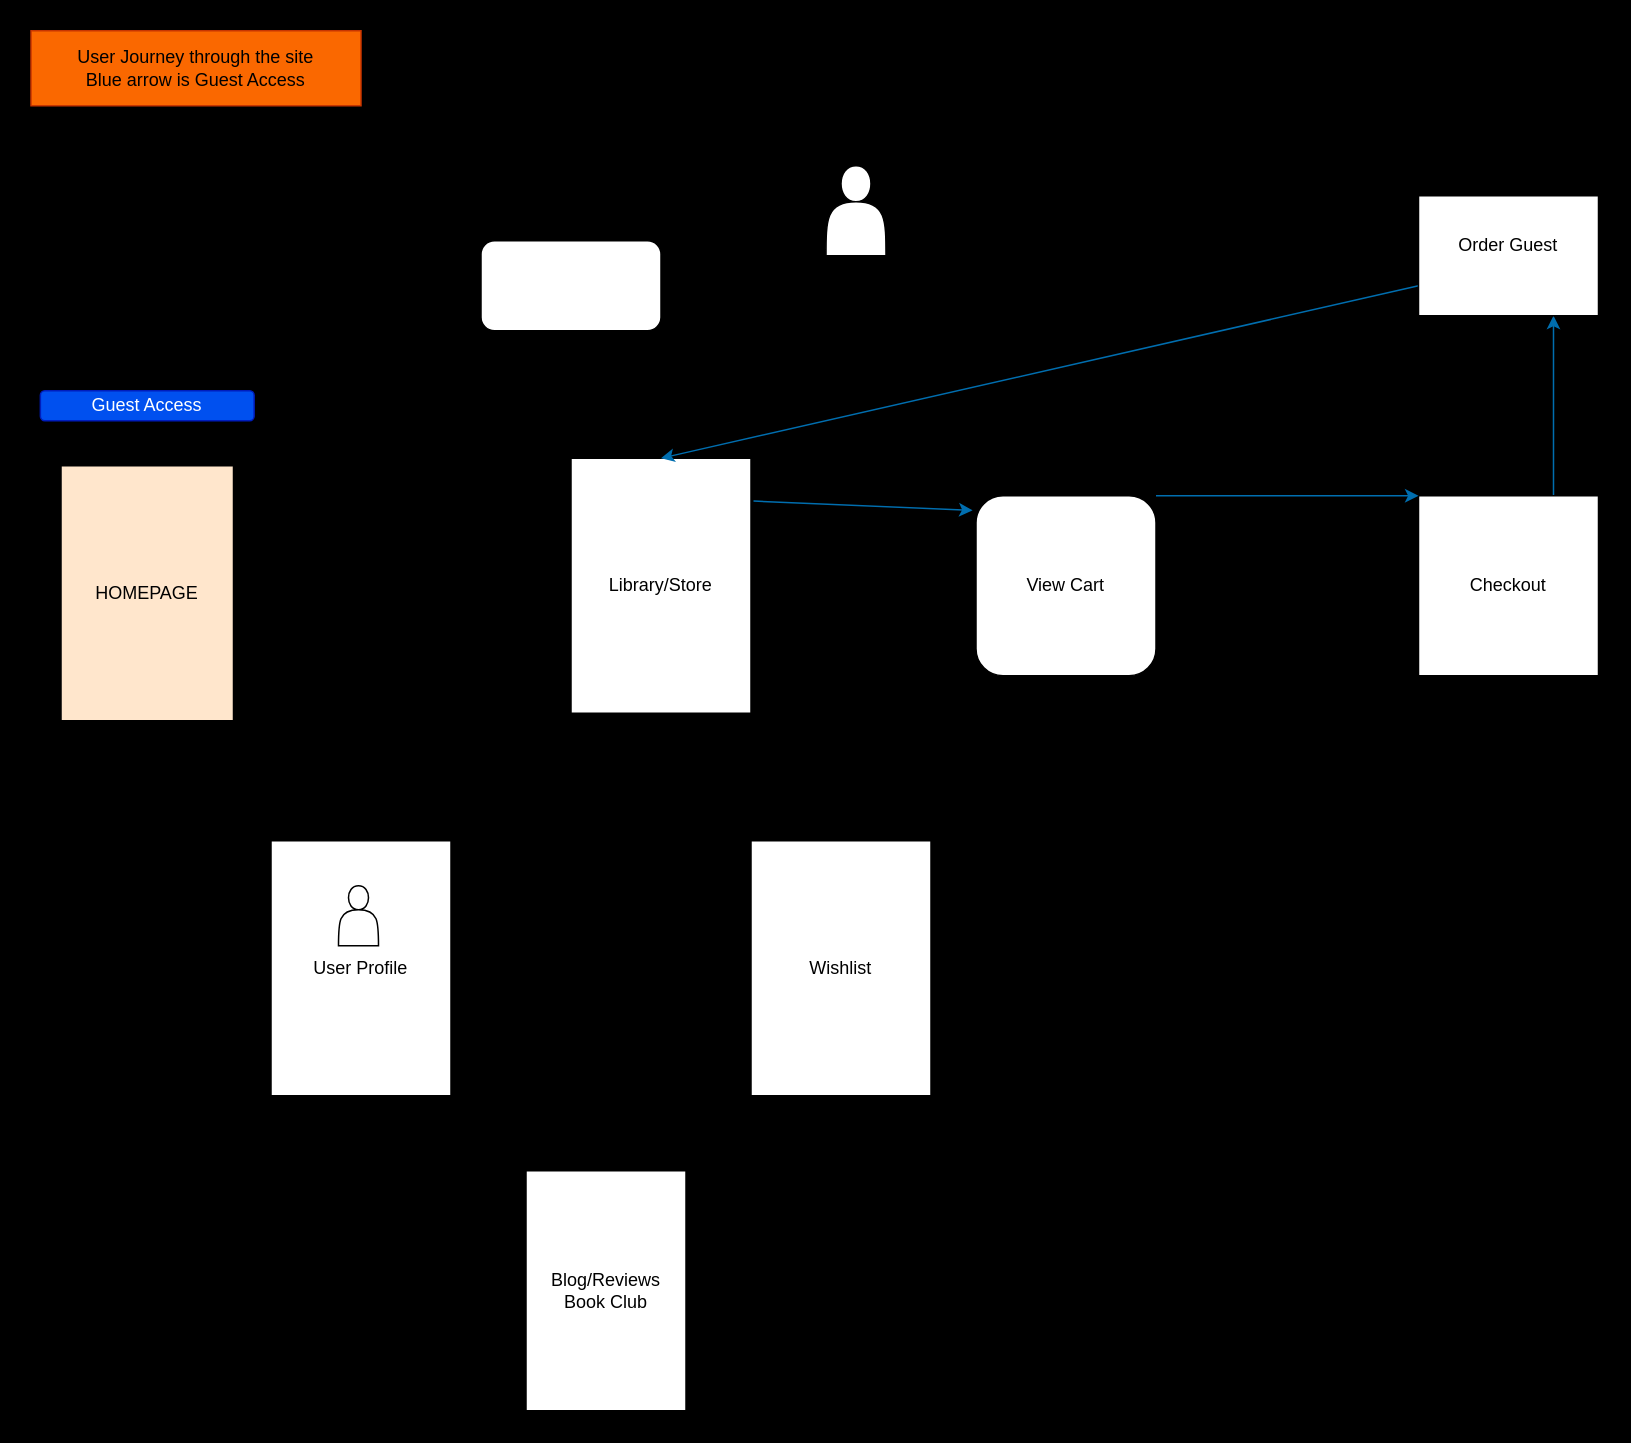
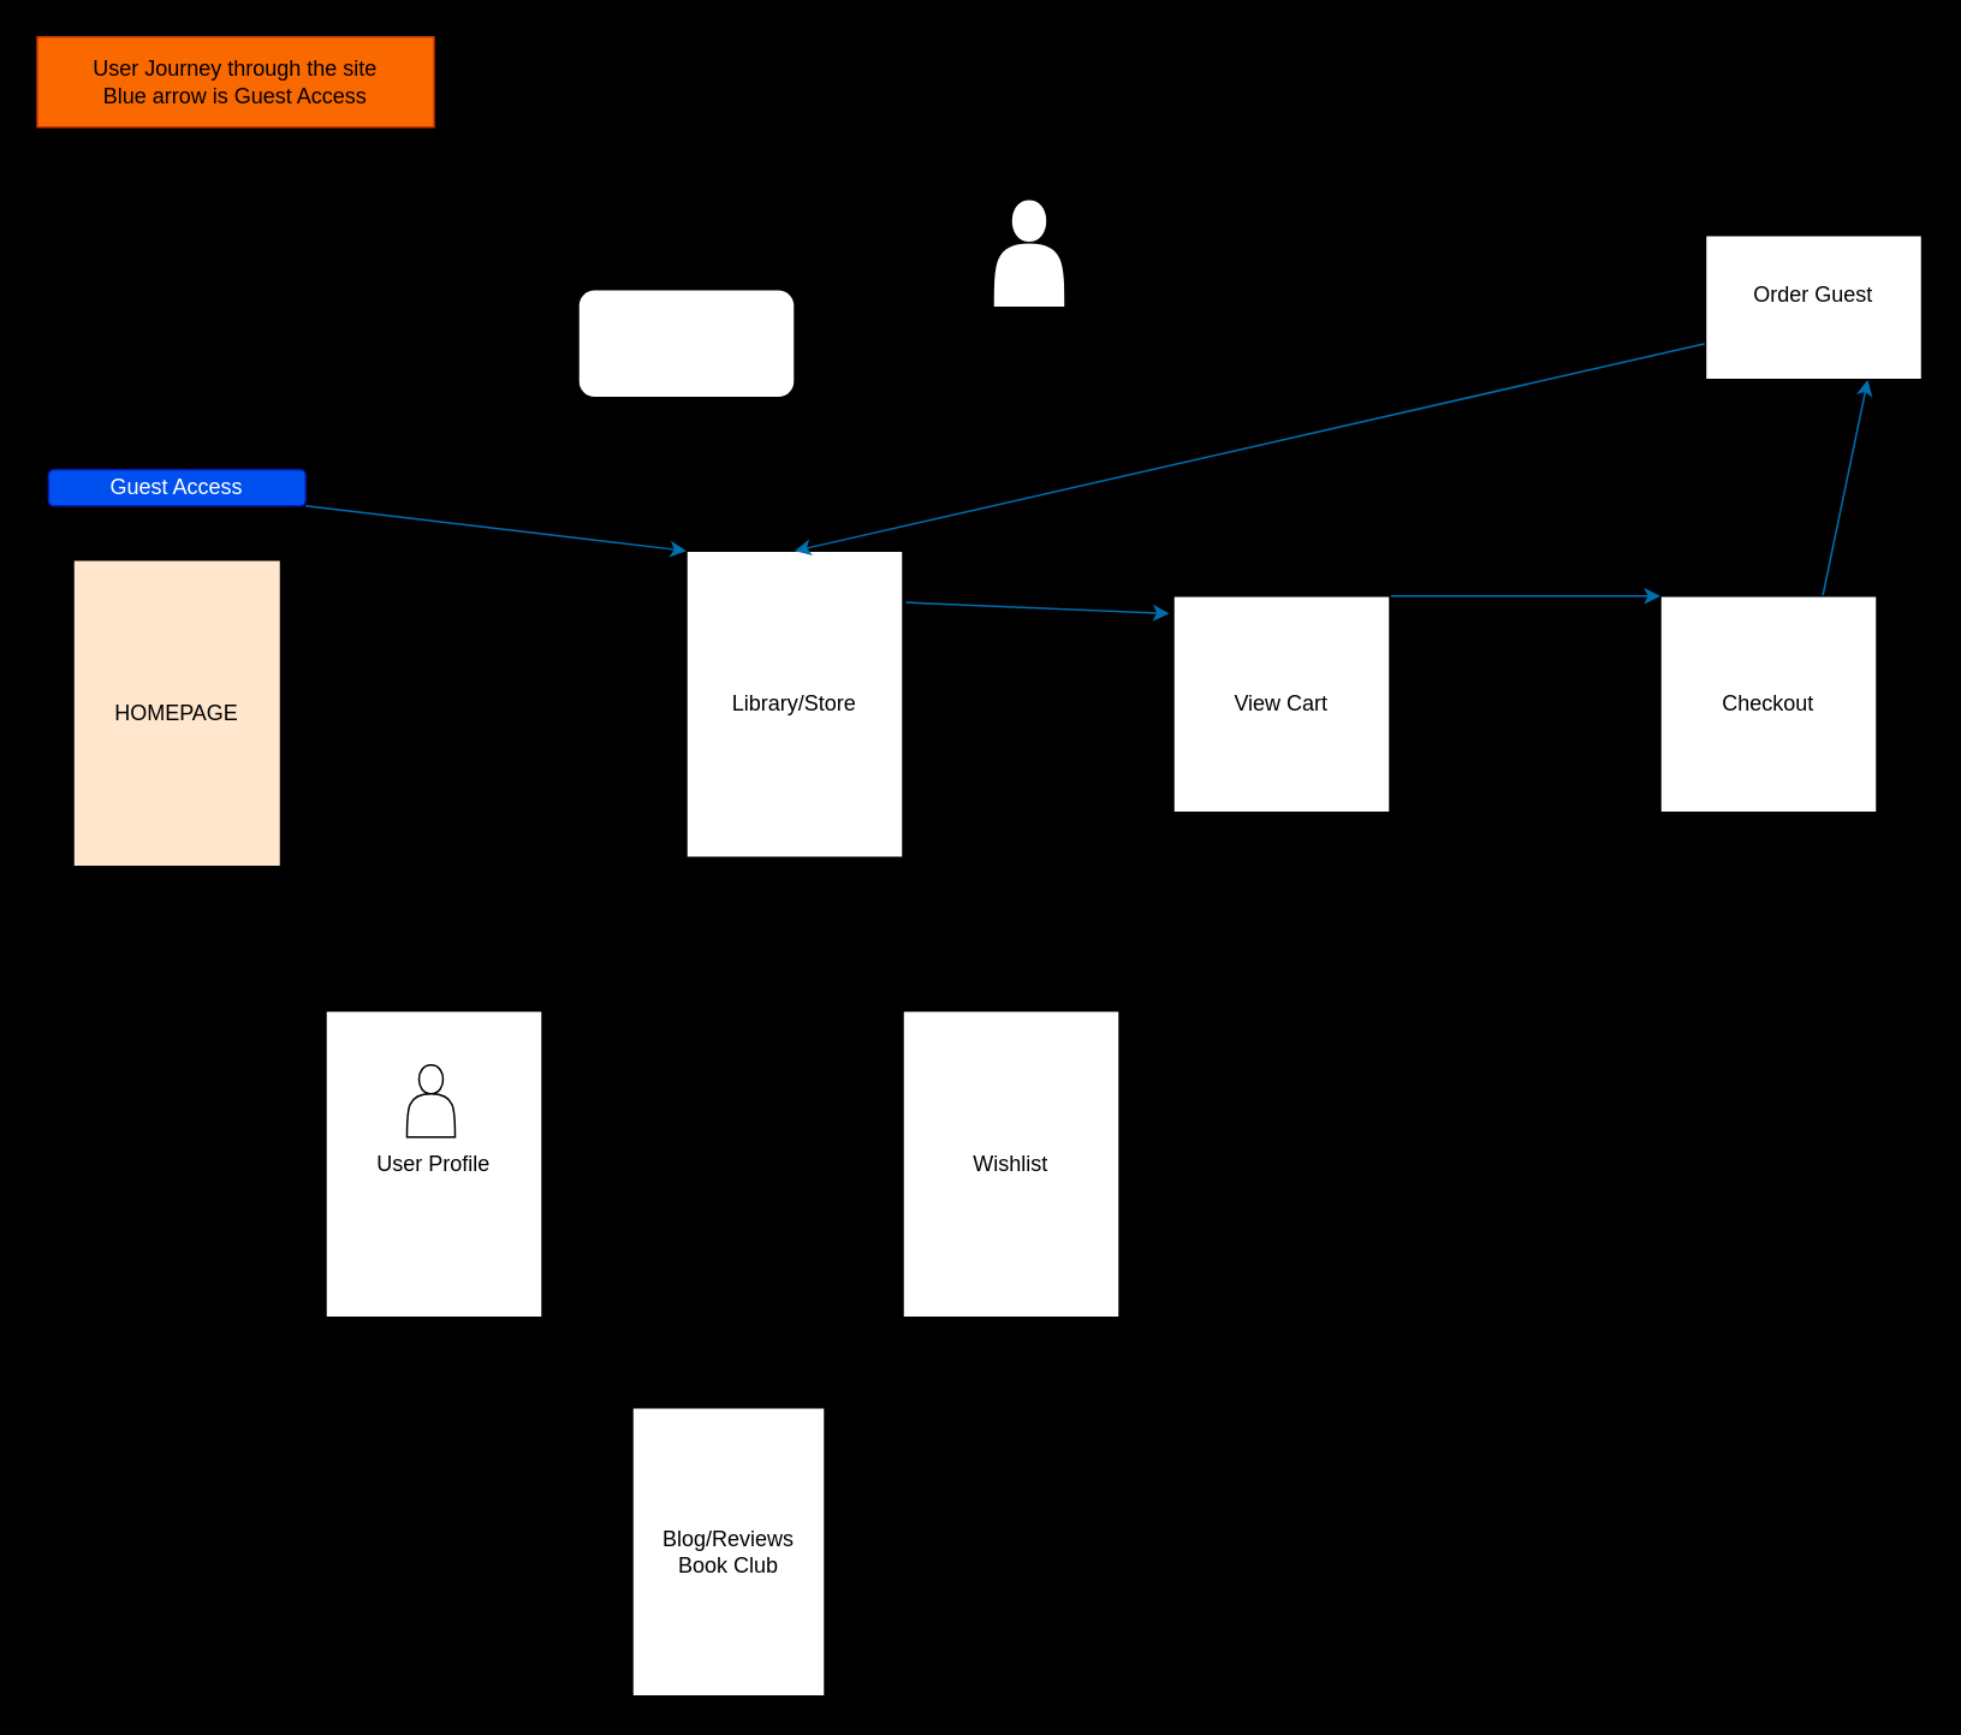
  <mxCell id="0" />
  <mxCell id="1" parent="0" />
  <mxCell id="2" value="Blog/Reviews&lt;br&gt;Book Club" style="rounded=0;whiteSpace=wrap;html=1;" parent="1" vertex="1"><mxGeometry x="350" y="780" width="106.67" height="160" as="geometry" /></mxCell>
  <mxCell id="3" style="edgeStyle=none;html=1;exitX=0.5;exitY=0;exitDx=0;exitDy=0;entryX=0;entryY=1;entryDx=0;entryDy=0;" parent="1" source="6" target="10" edge="1"><mxGeometry relative="1" as="geometry" /></mxCell>
  <mxCell id="4" style="edgeStyle=none;html=1;exitX=1;exitY=0;exitDx=0;exitDy=0;entryX=0;entryY=0;entryDx=0;entryDy=0;dashed=1;" parent="1" source="6" target="15" edge="1"><mxGeometry relative="1" as="geometry"><Array as="points" /></mxGeometry></mxCell>
  <mxCell id="5" style="edgeStyle=none;html=1;exitX=1;exitY=1;exitDx=0;exitDy=0;entryX=0;entryY=0;entryDx=0;entryDy=0;" parent="1" source="6" target="2" edge="1"><mxGeometry relative="1" as="geometry" /></mxCell>
  <mxCell id="6" value="User Profile" style="rounded=0;whiteSpace=wrap;html=1;" parent="1" vertex="1"><mxGeometry x="180" y="560" width="120" height="170" as="geometry" /></mxCell>
  <mxCell id="7" style="edgeStyle=none;html=1;exitX=1;exitY=1;exitDx=0;exitDy=0;entryX=0;entryY=0;entryDx=0;entryDy=0;endArrow=none;" parent="1" source="10" target="15" edge="1"><mxGeometry relative="1" as="geometry" /></mxCell>
  <mxCell id="8" style="edgeStyle=none;html=1;exitX=1;exitY=0.5;exitDx=0;exitDy=0;" parent="1" source="10" edge="1"><mxGeometry relative="1" as="geometry"><mxPoint x="790" y="395" as="targetPoint" /></mxGeometry></mxCell>
  <mxCell id="9" style="edgeStyle=none;html=1;exitX=1.014;exitY=0.168;exitDx=0;exitDy=0;entryX=-0.019;entryY=0.081;entryDx=0;entryDy=0;fillColor=#1ba1e2;strokeColor=#006EAF;exitPerimeter=0;entryPerimeter=0;" parent="1" source="10" target="22" edge="1"><mxGeometry relative="1" as="geometry" /></mxCell>
  <mxCell id="10" value="Library/Store" style="rounded=0;whiteSpace=wrap;html=1;" parent="1" vertex="1"><mxGeometry x="380" y="305" width="120" height="170" as="geometry" /></mxCell>
  <mxCell id="11" style="edgeStyle=none;html=1;exitX=1;exitY=0.5;exitDx=0;exitDy=0;entryX=0;entryY=0.5;entryDx=0;entryDy=0;" parent="1" source="12" target="10" edge="1"><mxGeometry relative="1" as="geometry" /></mxCell>
  <mxCell id="12" value="HOMEPAGE" style="rounded=0;whiteSpace=wrap;html=1;fillColor=#ffe6cc;" parent="1" vertex="1"><mxGeometry x="40" y="310" width="115" height="170" as="geometry" /></mxCell>
  <mxCell id="13" style="edgeStyle=none;html=1;exitX=1;exitY=0;exitDx=0;exitDy=0;entryX=0.329;entryY=1.014;entryDx=0;entryDy=0;entryPerimeter=0;" parent="1" source="15" target="22" edge="1"><mxGeometry relative="1" as="geometry" /></mxCell>
  <mxCell id="14" style="edgeStyle=none;html=1;exitX=0.25;exitY=1;exitDx=0;exitDy=0;entryX=1;entryY=0;entryDx=0;entryDy=0;" parent="1" source="15" target="2" edge="1"><mxGeometry relative="1" as="geometry" /></mxCell>
  <mxCell id="15" value="Wishlist" style="rounded=0;whiteSpace=wrap;html=1;" parent="1" vertex="1"><mxGeometry x="500" y="560" width="120" height="170" as="geometry" /></mxCell>
  <mxCell id="16" style="edgeStyle=none;html=1;exitX=0.5;exitY=0;exitDx=0;exitDy=0;entryX=0.5;entryY=1;entryDx=0;entryDy=0;" parent="1" source="18" target="28" edge="1"><mxGeometry relative="1" as="geometry" /></mxCell>
  <mxCell id="17" style="edgeStyle=none;html=1;exitX=0.75;exitY=0;exitDx=0;exitDy=0;entryX=0.75;entryY=1;entryDx=0;entryDy=0;fillColor=#1ba1e2;strokeColor=#006EAF;" parent="1" source="18" target="28" edge="1"><mxGeometry relative="1" as="geometry" /></mxCell>
- <mxCell id="18" value="Checkout" style="rounded=0;whiteSpace=wrap;html=1;" parent="1" vertex="1"><mxGeometry x="945" y="330" width="120" height="120" as="geometry" /></mxCell>
+ <mxCell id="18" value="Checkout" style="rounded=0;whiteSpace=wrap;html=1;" parent="1" vertex="1"><mxGeometry x="920" y="330" width="120" height="120" as="geometry" /></mxCell>
  <mxCell id="19" style="edgeStyle=none;html=1;exitX=1;exitY=0.5;exitDx=0;exitDy=0;entryX=0;entryY=0.5;entryDx=0;entryDy=0;" parent="1" source="22" target="18" edge="1"><mxGeometry relative="1" as="geometry" /></mxCell>
  <mxCell id="20" style="edgeStyle=none;html=1;exitX=0;exitY=0.25;exitDx=0;exitDy=0;entryX=1;entryY=0.303;entryDx=0;entryDy=0;entryPerimeter=0;" parent="1" source="22" target="10" edge="1"><mxGeometry relative="1" as="geometry" /></mxCell>
  <mxCell id="21" style="edgeStyle=none;html=1;exitX=1;exitY=0;exitDx=0;exitDy=0;entryX=0;entryY=0;entryDx=0;entryDy=0;fillColor=#1ba1e2;strokeColor=#006EAF;" parent="1" source="22" target="18" edge="1"><mxGeometry relative="1" as="geometry" /></mxCell>
- <mxCell id="22" value="View Cart" style="whiteSpace=wrap;html=1;rounded=1;" parent="1" vertex="1"><mxGeometry x="650" y="330" width="120" height="120" as="geometry" /></mxCell>
+ <mxCell id="22" value="View Cart" style="rounded=0;whiteSpace=wrap;html=1;" parent="1" vertex="1"><mxGeometry x="650" y="330" width="120" height="120" as="geometry" /></mxCell>
+ <mxCell id="23" style="edgeStyle=none;html=1;exitX=1;exitY=1;exitDx=0;exitDy=0;entryX=0;entryY=0;entryDx=0;entryDy=0;fillColor=#1ba1e2;strokeColor=#006EAF;" parent="1" source="24" target="10" edge="1"><mxGeometry relative="1" as="geometry" /></mxCell>
  <mxCell id="24" value="Guest Access" style="rounded=1;whiteSpace=wrap;html=1;fillColor=#0050ef;fontColor=#ffffff;strokeColor=#001DBC;" parent="1" vertex="1"><mxGeometry x="26.25" y="260" width="142.5" height="20" as="geometry" /></mxCell>
  <mxCell id="25" style="edgeStyle=none;html=1;exitX=0;exitY=1;exitDx=0;exitDy=0;entryX=1;entryY=0;entryDx=0;entryDy=0;" parent="1" source="28" target="10" edge="1"><mxGeometry relative="1" as="geometry" /></mxCell>
  <mxCell id="26" style="edgeStyle=none;html=1;exitX=0;exitY=0.5;exitDx=0;exitDy=0;entryX=1.011;entryY=1.01;entryDx=0;entryDy=0;entryPerimeter=0;" parent="1" source="28" target="32" edge="1"><mxGeometry relative="1" as="geometry"><mxPoint x="605" y="161.169" as="targetPoint" /></mxGeometry></mxCell>
  <mxCell id="27" style="edgeStyle=none;html=1;exitX=0;exitY=0.75;exitDx=0;exitDy=0;entryX=0.5;entryY=0;entryDx=0;entryDy=0;fillColor=#1ba1e2;strokeColor=#006EAF;" parent="1" source="28" target="10" edge="1"><mxGeometry relative="1" as="geometry" /></mxCell>
  <mxCell id="28" value="Order Guest&lt;br&gt;&lt;br&gt;" style="rounded=0;whiteSpace=wrap;html=1;" parent="1" vertex="1"><mxGeometry x="945" y="130" width="120" height="80" as="geometry" /></mxCell>
  <mxCell id="29" value="User Journey through the site&lt;br&gt;Blue arrow is Guest Access&lt;br&gt;" style="text;html=1;strokeColor=#C73500;fillColor=#fa6800;align=center;verticalAlign=middle;whiteSpace=wrap;rounded=0;fontColor=#000000;" parent="1" vertex="1"><mxGeometry x="20" y="20" width="220" height="50" as="geometry" /></mxCell>
  <mxCell id="30" value="" style="shape=actor;whiteSpace=wrap;html=1;" parent="1" vertex="1"><mxGeometry x="225" y="590" width="26.67" height="40" as="geometry" /></mxCell>
  <mxCell id="31" value="" style="rounded=1;whiteSpace=wrap;html=1;" vertex="1" parent="1"><mxGeometry x="320" y="160" width="120" height="60" as="geometry" /></mxCell>
  <mxCell id="32" value="" style="shape=actor;whiteSpace=wrap;html=1;" vertex="1" parent="1"><mxGeometry x="550" y="110" width="40" height="60" as="geometry" /></mxCell>
